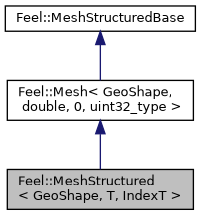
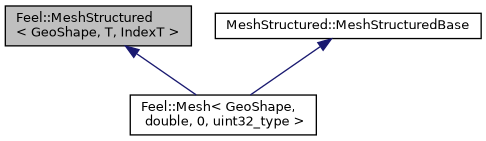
  digraph {
    node [color=black fillcolor=white fontname=Helvetica fontsize=10 shape=record style=filled]
    edge [color=midnightblue dir=back fontname=Helvetica fontsize=10 labelfontname=Helvetica labelfontsize=10 style=solid]
    n1 [fillcolor=grey75 fontcolor=black height=0.2 label="Feel::MeshStructured\l\< GeoShape, T, IndexT \>" width=0.4]
    n2 [height=0.2 label="Feel::Mesh\< GeoShape,\l double, 0, uint32_type \>" width=0.4]
-   n3 [height=0.2 label="Feel::MeshStructuredBase" width=0.4]
-   n2 -> n1
+   n3 [height=0.2 label="MeshStructured::MeshStructuredBase" width=0.4]
+   n1 -> n2
    n3 -> n2
  }
